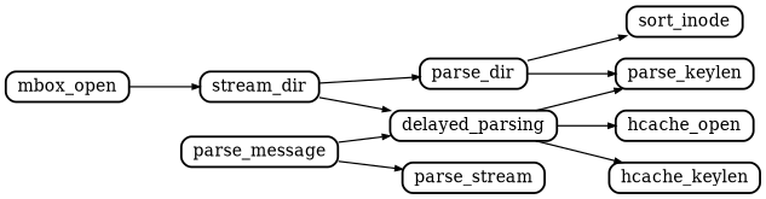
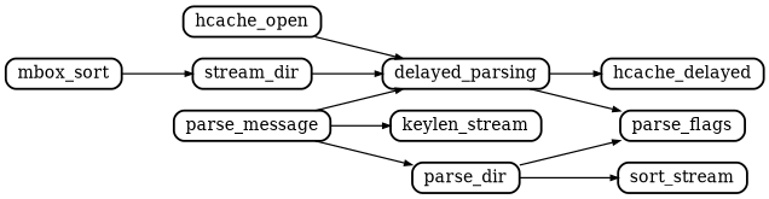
  digraph {
    compound=true
    nodesep=0.2
    rankdir=LR
    ranksep=0.5
    node [color=black fillcolor="#ffffff" fontsize=12 penwidth=1.5 shape=Mrecord style=filled]
    edge [arrowsize=0.5 penwidth=1.0]
    delayed_parsing [height=0.2]
    n2 [height=0.2 label=hcache_open]
-   hcache_keylen [height=0.2]
-   parse_flags [height=0.2 label=parse_keylen]
+   hcache_keylen [height=0.2 label=hcache_delayed]
+   parse_flags [height=0.2]
    parse_message [height=0.2]
-   parse_stream [height=0.2]
-   mbox_open [height=0.2]
+   parse_stream [height=0.2 label=keylen_stream]
+   mbox_open [height=0.2 label=mbox_sort]
    n8 [height=0.2 label=stream_dir]
    parse_dir [height=0.2]
-   sort_inode [height=0.2]
-   delayed_parsing -> n2
+   sort_inode [height=0.2 label=sort_stream]
+   n2 -> delayed_parsing
    delayed_parsing -> hcache_keylen
    delayed_parsing -> parse_flags
    parse_message -> delayed_parsing
    parse_message -> parse_stream
    mbox_open -> n8
    n8 -> delayed_parsing
-   n8 -> parse_dir
+   parse_message -> parse_dir
    parse_dir -> parse_flags
    parse_dir -> sort_inode
  }
